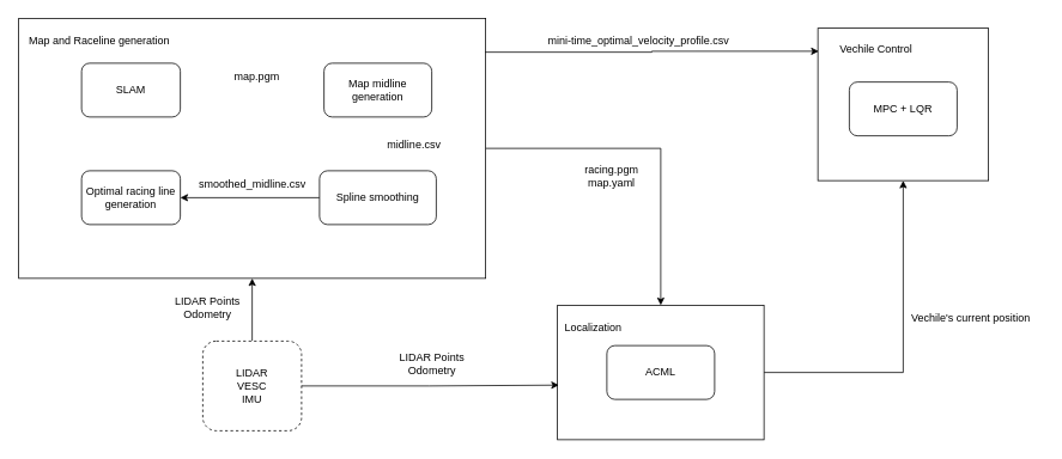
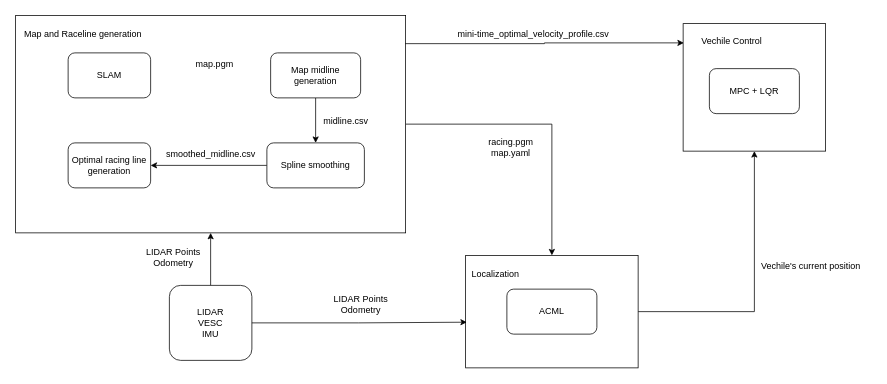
  <mxCell id="0" />
  <mxCell id="1" parent="0" />
  <mxCell id="2" style="edgeStyle=orthogonalEdgeStyle;rounded=0;orthogonalLoop=1;jettySize=auto;html=1;entryX=0.5;entryY=1;entryDx=0;entryDy=0;" edge="1" parent="1" source="3" target="24"><mxGeometry relative="1" as="geometry" /></mxCell>
  <mxCell id="3" value="" style="rounded=0;whiteSpace=wrap;html=1;" vertex="1" parent="1"><mxGeometry x="620" y="340" width="230" height="150" as="geometry" /></mxCell>
  <mxCell id="4" style="edgeStyle=orthogonalEdgeStyle;rounded=0;orthogonalLoop=1;jettySize=auto;html=1;entryX=0.5;entryY=0;entryDx=0;entryDy=0;" edge="1" parent="1" source="5" target="3"><mxGeometry relative="1" as="geometry" /></mxCell>
  <mxCell id="5" value="" style="rounded=0;whiteSpace=wrap;html=1;" vertex="1" parent="1"><mxGeometry x="20" y="20" width="520" height="290" as="geometry" /></mxCell>
  <mxCell id="6" value="SLAM" style="rounded=1;whiteSpace=wrap;html=1;" vertex="1" parent="1"><mxGeometry x="90" y="70" width="110" height="60" as="geometry" /></mxCell>
+ <mxCell id="7" style="edgeStyle=orthogonalEdgeStyle;rounded=0;orthogonalLoop=1;jettySize=auto;html=1;" edge="1" parent="1" source="8" target="10"><mxGeometry relative="1" as="geometry" /></mxCell>
  <mxCell id="8" value="Map midline generation" style="rounded=1;whiteSpace=wrap;html=1;" vertex="1" parent="1"><mxGeometry x="360" y="70" width="120" height="60" as="geometry" /></mxCell>
  <mxCell id="9" style="edgeStyle=orthogonalEdgeStyle;rounded=0;orthogonalLoop=1;jettySize=auto;html=1;" edge="1" parent="1" source="10" target="11"><mxGeometry relative="1" as="geometry" /></mxCell>
  <mxCell id="10" value="Spline smoothing" style="rounded=1;whiteSpace=wrap;html=1;" vertex="1" parent="1"><mxGeometry x="355" y="190" width="130" height="60" as="geometry" /></mxCell>
  <mxCell id="11" value="Optimal racing line generation" style="rounded=1;whiteSpace=wrap;html=1;" vertex="1" parent="1"><mxGeometry x="90" y="190" width="110" height="60" as="geometry" /></mxCell>
  <mxCell id="12" value="map.pgm" style="text;html=1;align=center;verticalAlign=middle;resizable=0;points=[];autosize=1;strokeColor=none;fillColor=none;" vertex="1" parent="1"><mxGeometry x="250" y="70" width="70" height="30" as="geometry" /></mxCell>
  <mxCell id="13" value="midline.csv" style="text;html=1;align=center;verticalAlign=middle;resizable=0;points=[];autosize=1;strokeColor=none;fillColor=none;" vertex="1" parent="1"><mxGeometry x="420" y="146" width="80" height="30" as="geometry" /></mxCell>
  <mxCell id="14" value="&lt;div&gt;smoothed_midline.csv&lt;/div&gt;" style="text;html=1;align=center;verticalAlign=middle;resizable=0;points=[];autosize=1;strokeColor=none;fillColor=none;" vertex="1" parent="1"><mxGeometry x="210" y="190" width="140" height="30" as="geometry" /></mxCell>
  <mxCell id="15" style="edgeStyle=orthogonalEdgeStyle;rounded=0;orthogonalLoop=1;jettySize=auto;html=1;" edge="1" parent="1" source="16" target="5"><mxGeometry relative="1" as="geometry" /></mxCell>
- <mxCell id="16" value="&lt;div&gt;LIDAR&lt;/div&gt;&lt;div&gt;VESC&lt;/div&gt;IMU" style="rounded=1;whiteSpace=wrap;html=1;dashed=1;" vertex="1" parent="1"><mxGeometry x="225" y="380" width="110" height="100" as="geometry" /></mxCell>
+ <mxCell id="16" value="&lt;div&gt;LIDAR&lt;/div&gt;&lt;div&gt;VESC&lt;/div&gt;IMU" style="rounded=1;whiteSpace=wrap;html=1;" vertex="1" parent="1"><mxGeometry x="225" y="380" width="110" height="100" as="geometry" /></mxCell>
  <mxCell id="17" value="Map and Raceline generation" style="text;html=1;align=center;verticalAlign=middle;whiteSpace=wrap;rounded=0;" vertex="1" parent="1"><mxGeometry x="30" y="30" width="160" height="30" as="geometry" /></mxCell>
  <mxCell id="18" value="LIDAR Points&lt;br&gt;Odometry" style="text;html=1;align=center;verticalAlign=middle;resizable=0;points=[];autosize=1;strokeColor=none;fillColor=none;" vertex="1" parent="1"><mxGeometry x="180" y="323" width="100" height="40" as="geometry" /></mxCell>
  <mxCell id="19" value="ACML" style="rounded=1;whiteSpace=wrap;html=1;" vertex="1" parent="1"><mxGeometry x="675" y="385" width="120" height="60" as="geometry" /></mxCell>
  <mxCell id="20" style="edgeStyle=orthogonalEdgeStyle;rounded=0;orthogonalLoop=1;jettySize=auto;html=1;entryX=0.007;entryY=0.594;entryDx=0;entryDy=0;entryPerimeter=0;" edge="1" parent="1" source="16" target="3"><mxGeometry relative="1" as="geometry" /></mxCell>
  <mxCell id="21" value="Localization" style="text;strokeColor=none;align=center;fillColor=none;html=1;verticalAlign=middle;whiteSpace=wrap;rounded=0;" vertex="1" parent="1"><mxGeometry x="630" y="350" width="60" height="30" as="geometry" /></mxCell>
  <mxCell id="22" value="LIDAR Points&lt;br&gt;Odometry" style="text;html=1;align=center;verticalAlign=middle;resizable=0;points=[];autosize=1;strokeColor=none;fillColor=none;" vertex="1" parent="1"><mxGeometry x="430" y="385" width="100" height="40" as="geometry" /></mxCell>
  <mxCell id="23" value="&lt;div&gt;racing.pgm&lt;/div&gt;&lt;div&gt;map.yaml&lt;/div&gt;" style="text;html=1;align=center;verticalAlign=middle;resizable=0;points=[];autosize=1;strokeColor=none;fillColor=none;" vertex="1" parent="1"><mxGeometry x="640" y="176" width="80" height="40" as="geometry" /></mxCell>
  <mxCell id="24" value="" style="rounded=0;whiteSpace=wrap;html=1;" vertex="1" parent="1"><mxGeometry x="910" y="31" width="190" height="170" as="geometry" /></mxCell>
  <mxCell id="25" value="&lt;div&gt;Vechile Control&lt;/div&gt;" style="text;strokeColor=none;align=center;fillColor=none;html=1;verticalAlign=middle;whiteSpace=wrap;rounded=0;" vertex="1" parent="1"><mxGeometry x="900" y="39" width="150" height="30" as="geometry" /></mxCell>
  <mxCell id="26" style="edgeStyle=orthogonalEdgeStyle;rounded=0;orthogonalLoop=1;jettySize=auto;html=1;entryX=0.005;entryY=0.151;entryDx=0;entryDy=0;entryPerimeter=0;exitX=0.999;exitY=0.13;exitDx=0;exitDy=0;exitPerimeter=0;" edge="1" parent="1" source="5" target="24"><mxGeometry relative="1" as="geometry" /></mxCell>
  <mxCell id="27" value="mini-time_optimal_velocity_profile.csv" style="text;html=1;align=center;verticalAlign=middle;resizable=0;points=[];autosize=1;strokeColor=none;fillColor=none;" vertex="1" parent="1"><mxGeometry x="600" y="30" width="220" height="30" as="geometry" /></mxCell>
  <mxCell id="28" value="Vechile's current position" style="text;html=1;align=center;verticalAlign=middle;resizable=0;points=[];autosize=1;strokeColor=none;fillColor=none;" vertex="1" parent="1"><mxGeometry x="1000" y="340" width="160" height="30" as="geometry" /></mxCell>
  <mxCell id="29" value="MPC + LQR" style="rounded=1;whiteSpace=wrap;html=1;" vertex="1" parent="1"><mxGeometry x="945" y="91" width="120" height="60" as="geometry" /></mxCell>
